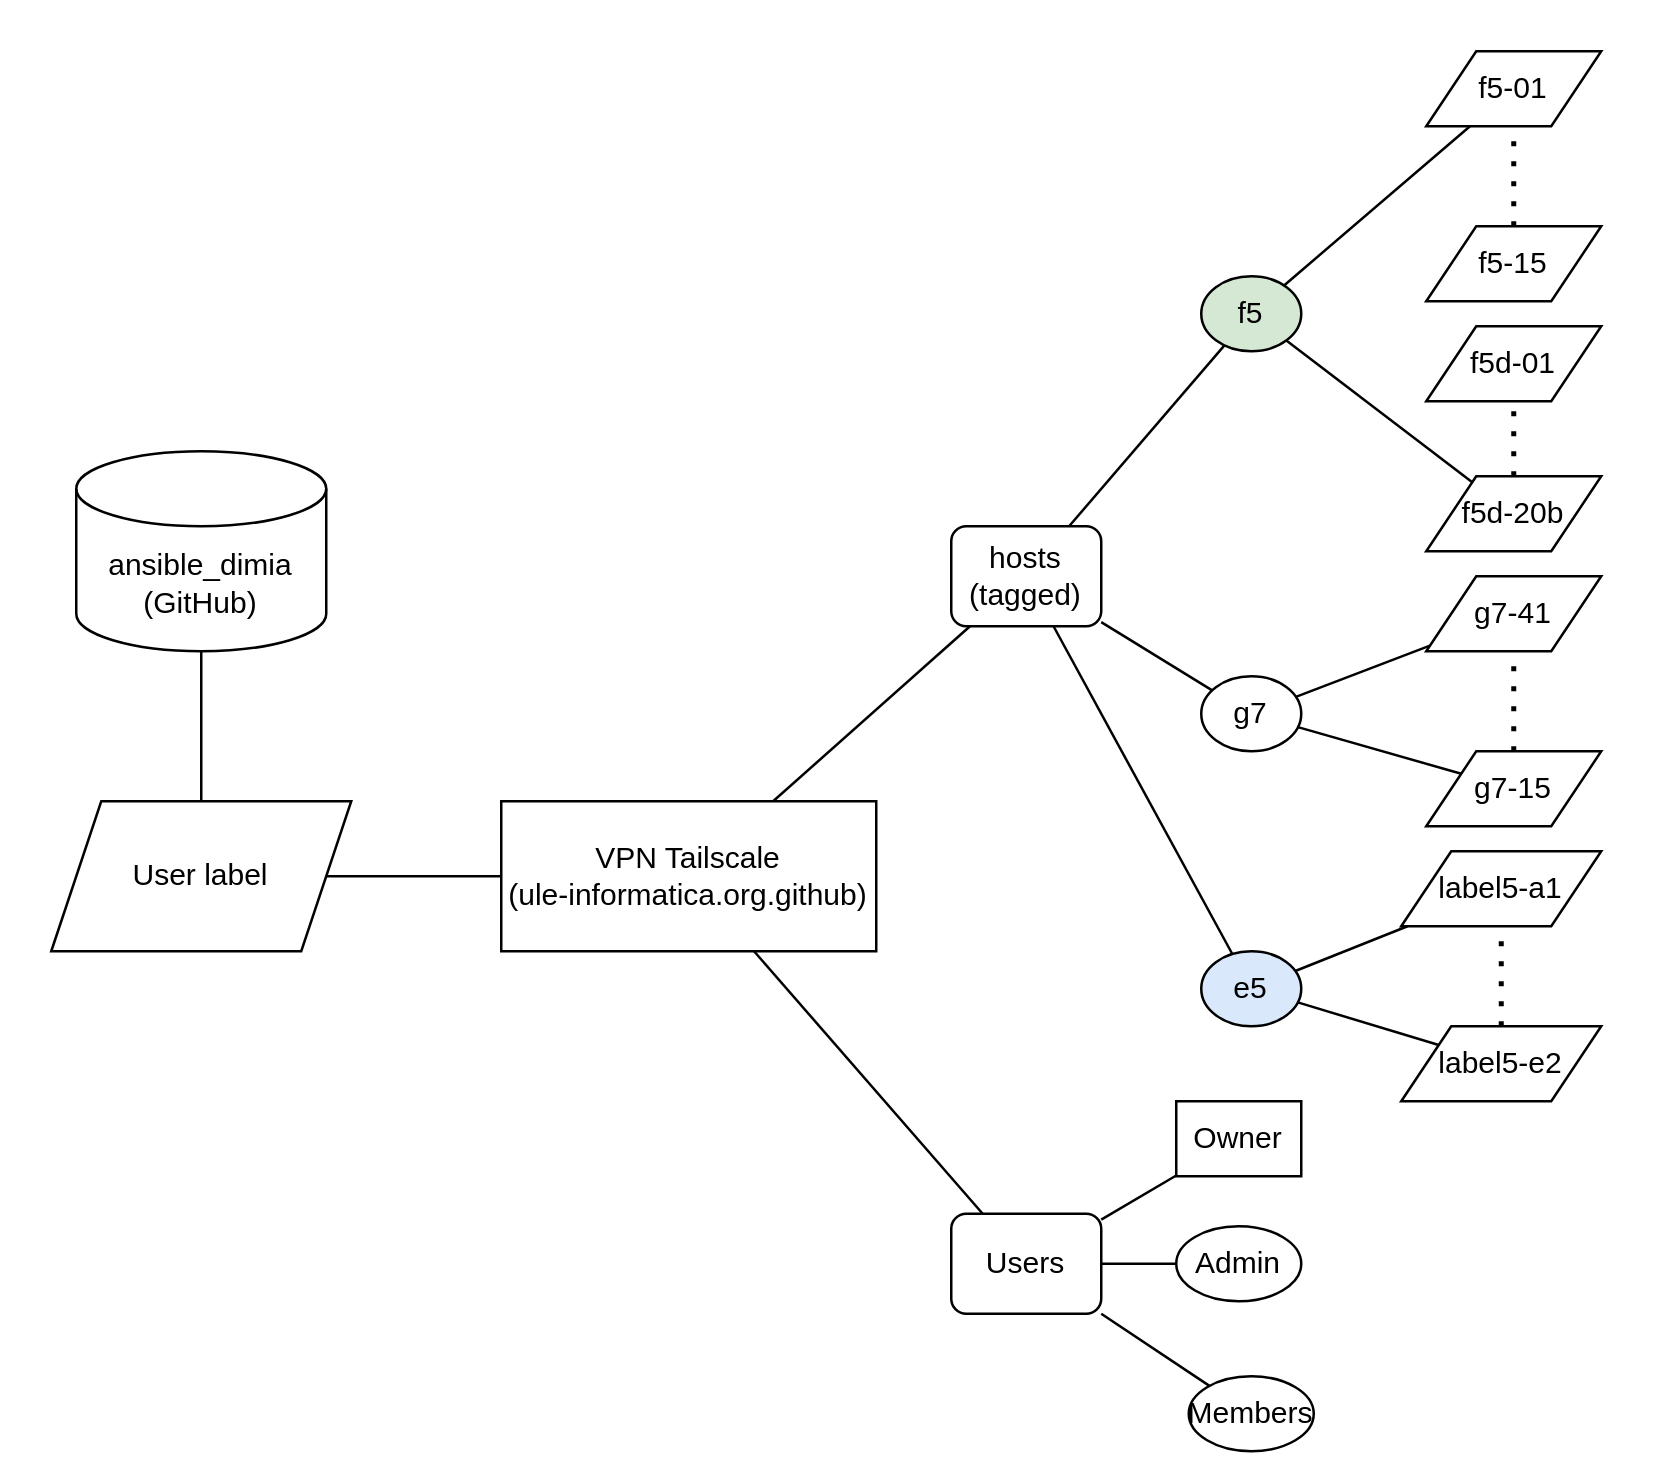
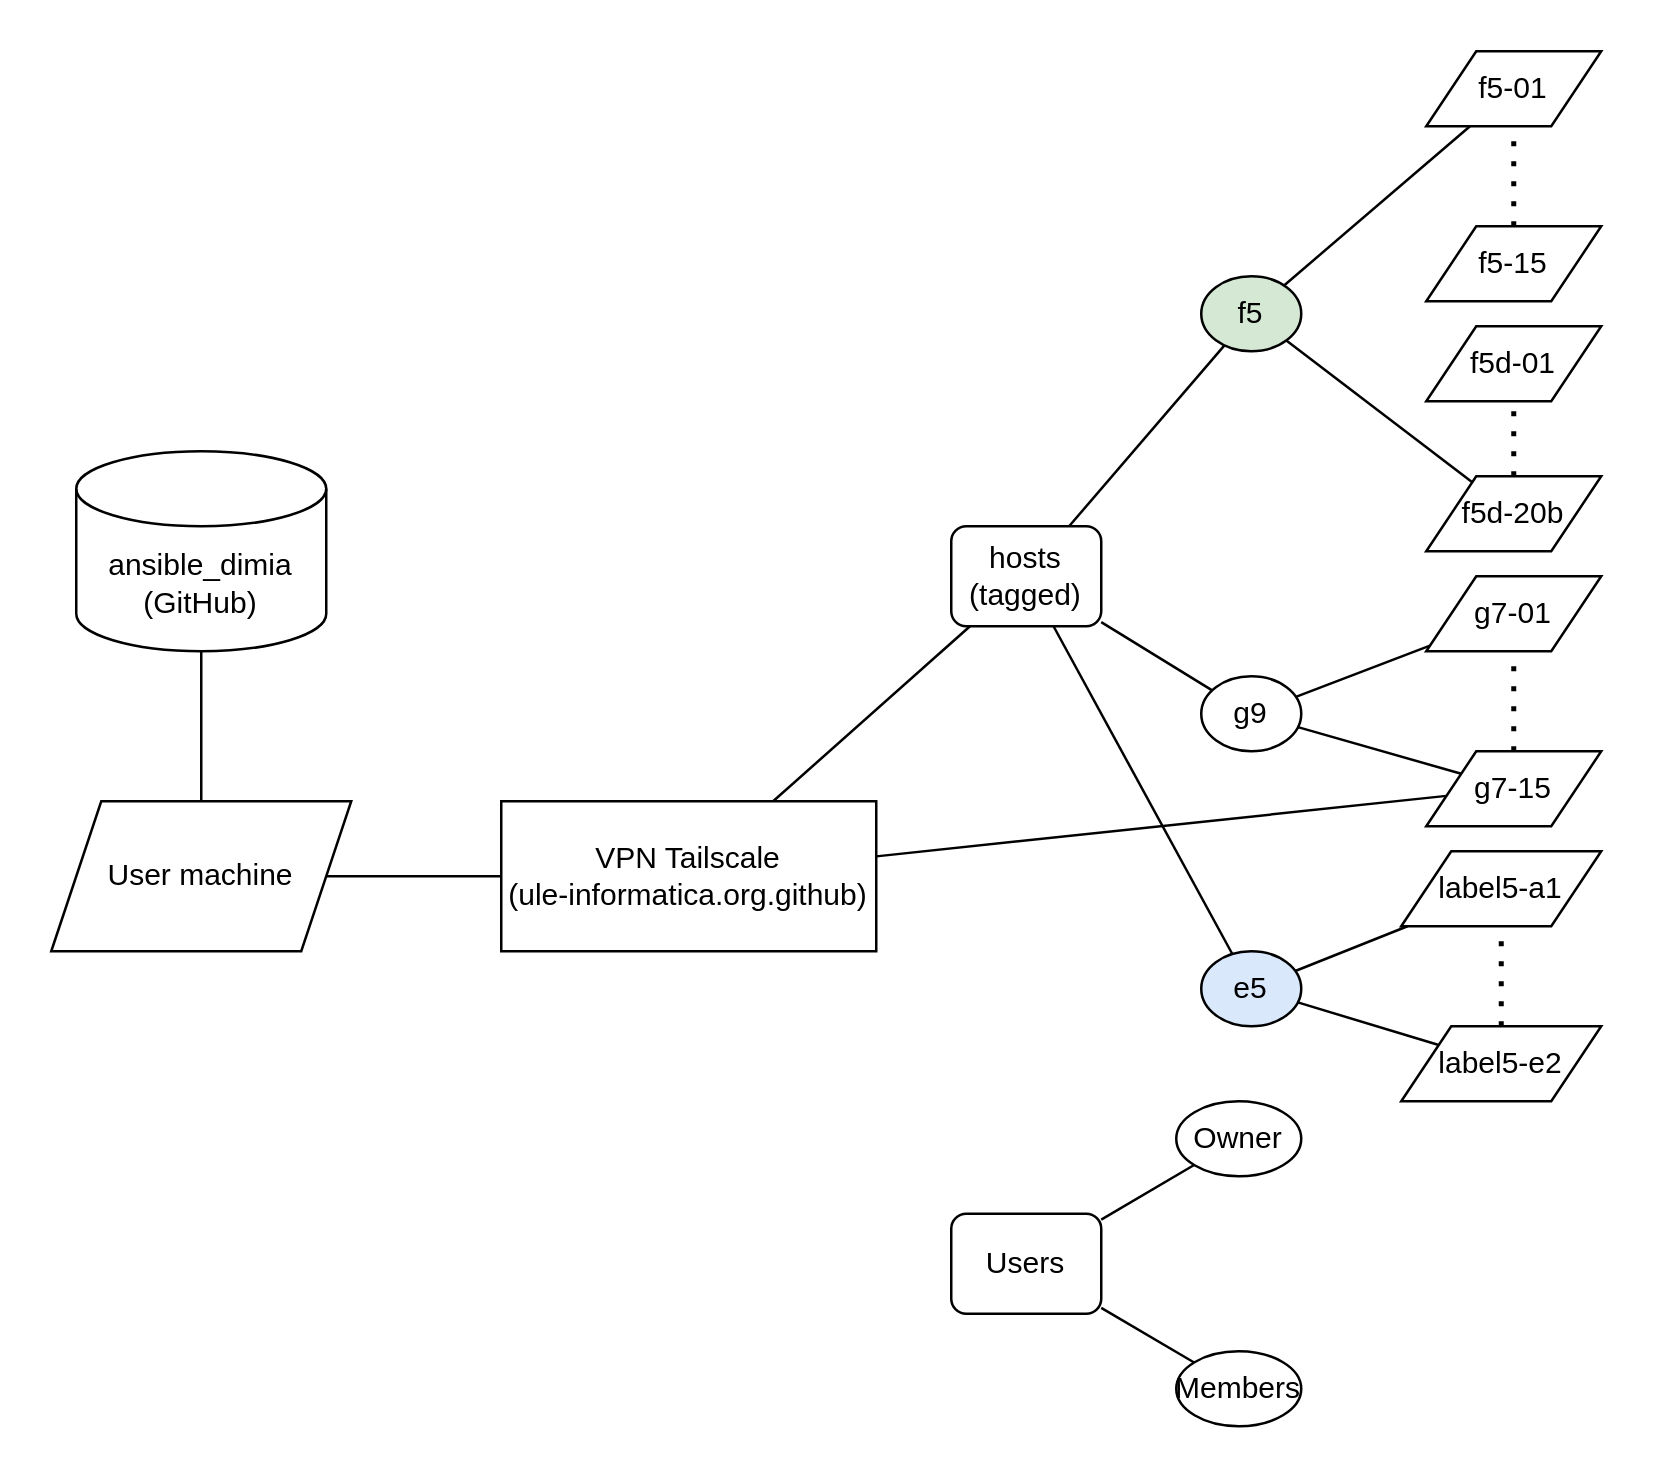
  <mxCell id="0" />
  <mxCell id="1" parent="0" />
  <mxCell id="2" value="VPN Tailscale&lt;div&gt;(ule-informatica.org.github)&lt;/div&gt;" style="rounded=0;whiteSpace=wrap;html=1;" vertex="1" parent="1"><mxGeometry x="200" y="320" width="150" height="60" as="geometry" /></mxCell>
  <mxCell id="3" value="f5" style="ellipse;whiteSpace=wrap;html=1;fillColor=#d5e8d4;" vertex="1" parent="1"><mxGeometry x="480" y="110" width="40" height="30" as="geometry" /></mxCell>
- <mxCell id="4" value="g7" style="ellipse;whiteSpace=wrap;html=1;" vertex="1" parent="1"><mxGeometry x="480" y="270" width="40" height="30" as="geometry" /></mxCell>
+ <mxCell id="4" value="g9" style="ellipse;whiteSpace=wrap;html=1;" vertex="1" parent="1"><mxGeometry x="480" y="270" width="40" height="30" as="geometry" /></mxCell>
  <mxCell id="5" value="f5-01" style="shape=parallelogram;perimeter=parallelogramPerimeter;whiteSpace=wrap;html=1;fixedSize=1;" vertex="1" parent="1"><mxGeometry x="570" y="20" width="70" height="30" as="geometry" /></mxCell>
  <mxCell id="6" value="f5-15" style="shape=parallelogram;perimeter=parallelogramPerimeter;whiteSpace=wrap;html=1;fixedSize=1;" vertex="1" parent="1"><mxGeometry x="570" y="90" width="70" height="30" as="geometry" /></mxCell>
  <mxCell id="7" value="f5d-01" style="shape=parallelogram;perimeter=parallelogramPerimeter;whiteSpace=wrap;html=1;fixedSize=1;" vertex="1" parent="1"><mxGeometry x="570" y="130" width="70" height="30" as="geometry" /></mxCell>
  <mxCell id="8" value="f5d-20b" style="shape=parallelogram;perimeter=parallelogramPerimeter;whiteSpace=wrap;html=1;fixedSize=1;" vertex="1" parent="1"><mxGeometry x="570" y="190" width="70" height="30" as="geometry" /></mxCell>
- <mxCell id="9" value="g7-41" style="shape=parallelogram;perimeter=parallelogramPerimeter;whiteSpace=wrap;html=1;fixedSize=1;" vertex="1" parent="1"><mxGeometry x="570" y="230" width="70" height="30" as="geometry" /></mxCell>
+ <mxCell id="9" value="g7-01" style="shape=parallelogram;perimeter=parallelogramPerimeter;whiteSpace=wrap;html=1;fixedSize=1;" vertex="1" parent="1"><mxGeometry x="570" y="230" width="70" height="30" as="geometry" /></mxCell>
  <mxCell id="10" value="g7-15" style="shape=parallelogram;perimeter=parallelogramPerimeter;whiteSpace=wrap;html=1;fixedSize=1;" vertex="1" parent="1"><mxGeometry x="570" y="300" width="70" height="30" as="geometry" /></mxCell>
  <mxCell id="11" value="e5" style="ellipse;whiteSpace=wrap;html=1;fillColor=#dae8fc;" vertex="1" parent="1"><mxGeometry x="480" y="380" width="40" height="30" as="geometry" /></mxCell>
  <mxCell id="12" value="label5-a1" style="shape=parallelogram;perimeter=parallelogramPerimeter;whiteSpace=wrap;html=1;fixedSize=1;" vertex="1" parent="1"><mxGeometry x="560" y="340" width="80" height="30" as="geometry" /></mxCell>
  <mxCell id="13" value="label5-e2" style="shape=parallelogram;perimeter=parallelogramPerimeter;whiteSpace=wrap;html=1;fixedSize=1;" vertex="1" parent="1"><mxGeometry x="560" y="410" width="80" height="30" as="geometry" /></mxCell>
  <mxCell id="14" value="" style="endArrow=none;dashed=1;html=1;dashPattern=1 3;strokeWidth=2;rounded=0;" edge="1" parent="1" source="6" target="5"><mxGeometry width="50" height="50" relative="1" as="geometry"><mxPoint x="600" y="80" as="sourcePoint" /><mxPoint x="200" y="250" as="targetPoint" /></mxGeometry></mxCell>
  <mxCell id="15" value="" style="endArrow=none;dashed=1;html=1;dashPattern=1 3;strokeWidth=2;rounded=0;" edge="1" parent="1" source="8" target="7"><mxGeometry width="50" height="50" relative="1" as="geometry"><mxPoint x="615" y="100" as="sourcePoint" /><mxPoint x="615" y="60" as="targetPoint" /></mxGeometry></mxCell>
  <mxCell id="16" value="" style="endArrow=none;dashed=1;html=1;dashPattern=1 3;strokeWidth=2;rounded=0;" edge="1" parent="1" source="10" target="9"><mxGeometry width="50" height="50" relative="1" as="geometry"><mxPoint x="615" y="200" as="sourcePoint" /><mxPoint x="615" y="170" as="targetPoint" /></mxGeometry></mxCell>
  <mxCell id="17" value="" style="endArrow=none;dashed=1;html=1;dashPattern=1 3;strokeWidth=2;rounded=0;" edge="1" parent="1" source="13" target="12"><mxGeometry width="50" height="50" relative="1" as="geometry"><mxPoint x="615" y="310" as="sourcePoint" /><mxPoint x="615" y="270" as="targetPoint" /></mxGeometry></mxCell>
  <mxCell id="18" value="" style="endArrow=none;html=1;rounded=0;" edge="1" parent="1" source="3" target="5"><mxGeometry width="50" height="50" relative="1" as="geometry"><mxPoint x="150" y="300" as="sourcePoint" /><mxPoint x="200" y="250" as="targetPoint" /></mxGeometry></mxCell>
  <mxCell id="19" value="" style="endArrow=none;html=1;rounded=0;" edge="1" parent="1" source="3" target="8"><mxGeometry width="50" height="50" relative="1" as="geometry"><mxPoint x="523" y="124" as="sourcePoint" /><mxPoint x="598" y="60" as="targetPoint" /></mxGeometry></mxCell>
  <mxCell id="20" value="" style="endArrow=none;html=1;rounded=0;" edge="1" parent="1" source="4" target="9"><mxGeometry width="50" height="50" relative="1" as="geometry"><mxPoint x="524" y="146" as="sourcePoint" /><mxPoint x="598" y="202" as="targetPoint" /></mxGeometry></mxCell>
  <mxCell id="21" value="" style="endArrow=none;html=1;rounded=0;" edge="1" parent="1" source="4" target="10"><mxGeometry width="50" height="50" relative="1" as="geometry"><mxPoint x="528" y="288" as="sourcePoint" /><mxPoint x="581" y="268" as="targetPoint" /></mxGeometry></mxCell>
  <mxCell id="22" value="" style="endArrow=none;html=1;rounded=0;" edge="1" parent="1" source="11" target="12"><mxGeometry width="50" height="50" relative="1" as="geometry"><mxPoint x="529" y="300" as="sourcePoint" /><mxPoint x="594" y="319" as="targetPoint" /></mxGeometry></mxCell>
  <mxCell id="23" value="" style="endArrow=none;html=1;rounded=0;" edge="1" parent="1" source="11" target="13"><mxGeometry width="50" height="50" relative="1" as="geometry"><mxPoint x="528" y="398" as="sourcePoint" /><mxPoint x="573" y="380" as="targetPoint" /></mxGeometry></mxCell>
  <mxCell id="24" value="ansible_dimia&lt;div&gt;(GitHub)&lt;/div&gt;" style="shape=cylinder3;whiteSpace=wrap;html=1;boundedLbl=1;backgroundOutline=1;size=15;" vertex="1" parent="1"><mxGeometry x="30" y="180" width="100" height="80" as="geometry" /></mxCell>
  <mxCell id="25" value="hosts&lt;div&gt;(tagged)&lt;/div&gt;" style="rounded=1;whiteSpace=wrap;html=1;" vertex="1" parent="1"><mxGeometry x="380" y="210" width="60" height="40" as="geometry" /></mxCell>
  <mxCell id="26" value="" style="endArrow=none;html=1;rounded=0;" edge="1" parent="1" source="25" target="2"><mxGeometry width="50" height="50" relative="1" as="geometry"><mxPoint x="150" y="300" as="sourcePoint" /><mxPoint x="200" y="250" as="targetPoint" /></mxGeometry></mxCell>
  <mxCell id="27" value="" style="endArrow=none;html=1;rounded=0;" edge="1" parent="1" source="3" target="25"><mxGeometry width="50" height="50" relative="1" as="geometry"><mxPoint x="150" y="300" as="sourcePoint" /><mxPoint x="200" y="250" as="targetPoint" /></mxGeometry></mxCell>
  <mxCell id="28" value="" style="endArrow=none;html=1;rounded=0;" edge="1" parent="1" source="4" target="25"><mxGeometry width="50" height="50" relative="1" as="geometry"><mxPoint x="499" y="148" as="sourcePoint" /><mxPoint x="437" y="220" as="targetPoint" /></mxGeometry></mxCell>
  <mxCell id="29" value="" style="endArrow=none;html=1;rounded=0;" edge="1" parent="1" source="11" target="25"><mxGeometry width="50" height="50" relative="1" as="geometry"><mxPoint x="494" y="286" as="sourcePoint" /><mxPoint x="450" y="258" as="targetPoint" /></mxGeometry></mxCell>
  <mxCell id="30" value="Users" style="rounded=1;whiteSpace=wrap;html=1;" vertex="1" parent="1"><mxGeometry x="380" y="485" width="60" height="40" as="geometry" /></mxCell>
- <mxCell id="31" value="" style="endArrow=none;html=1;rounded=0;" edge="1" parent="1" source="2" target="30"><mxGeometry width="50" height="50" relative="1" as="geometry"><mxPoint x="150" y="300" as="sourcePoint" /><mxPoint x="200" y="250" as="targetPoint" /></mxGeometry></mxCell>
- <mxCell id="32" value="Admin" style="ellipse;whiteSpace=wrap;html=1;" vertex="1" parent="1"><mxGeometry x="470" y="490" width="50" height="30" as="geometry" /></mxCell>
- <mxCell id="33" value="Owner" style="whiteSpace=wrap;html=1;rounded=0;" vertex="1" parent="1"><mxGeometry x="470" y="440" width="50" height="30" as="geometry" /></mxCell>
- <mxCell id="34" value="Members" style="ellipse;whiteSpace=wrap;html=1;" vertex="1" parent="1"><mxGeometry x="475" y="550" width="50" height="30" as="geometry" /></mxCell>
+ <mxCell id="31" value="" style="endArrow=none;html=1;rounded=0;" edge="1" parent="1" source="2" target="10"><mxGeometry width="50" height="50" relative="1" as="geometry"><mxPoint x="150" y="300" as="sourcePoint" /><mxPoint x="200" y="250" as="targetPoint" /></mxGeometry></mxCell>
+ <mxCell id="33" value="Owner" style="ellipse;whiteSpace=wrap;html=1;" vertex="1" parent="1"><mxGeometry x="470" y="440" width="50" height="30" as="geometry" /></mxCell>
+ <mxCell id="34" value="Members" style="ellipse;whiteSpace=wrap;html=1;" vertex="1" parent="1"><mxGeometry x="470" y="540" width="50" height="30" as="geometry" /></mxCell>
  <mxCell id="35" value="" style="endArrow=none;html=1;rounded=0;" edge="1" parent="1" source="30" target="33"><mxGeometry width="50" height="50" relative="1" as="geometry"><mxPoint x="150" y="300" as="sourcePoint" /><mxPoint x="200" y="250" as="targetPoint" /></mxGeometry></mxCell>
- <mxCell id="36" value="" style="endArrow=none;html=1;rounded=0;" edge="1" parent="1" source="30" target="32"><mxGeometry width="50" height="50" relative="1" as="geometry"><mxPoint x="450" y="501" as="sourcePoint" /><mxPoint x="485" y="484" as="targetPoint" /></mxGeometry></mxCell>
  <mxCell id="37" value="" style="endArrow=none;html=1;rounded=0;" edge="1" parent="1" source="30" target="34"><mxGeometry width="50" height="50" relative="1" as="geometry"><mxPoint x="450" y="515" as="sourcePoint" /><mxPoint x="480" y="515" as="targetPoint" /></mxGeometry></mxCell>
- <mxCell id="38" value="User label" style="shape=parallelogram;perimeter=parallelogramPerimeter;whiteSpace=wrap;html=1;fixedSize=1;" vertex="1" parent="1"><mxGeometry x="20" y="320" width="120" height="60" as="geometry" /></mxCell>
+ <mxCell id="38" value="User machine" style="shape=parallelogram;perimeter=parallelogramPerimeter;whiteSpace=wrap;html=1;fixedSize=1;" vertex="1" parent="1"><mxGeometry x="20" y="320" width="120" height="60" as="geometry" /></mxCell>
  <mxCell id="39" value="" style="endArrow=none;html=1;rounded=0;" edge="1" parent="1" source="38" target="2"><mxGeometry width="50" height="50" relative="1" as="geometry"><mxPoint x="140" y="360" as="sourcePoint" /><mxPoint x="190" y="310" as="targetPoint" /></mxGeometry></mxCell>
  <mxCell id="40" value="" style="endArrow=none;html=1;rounded=0;" edge="1" parent="1" source="38" target="24"><mxGeometry width="50" height="50" relative="1" as="geometry"><mxPoint x="140" y="360" as="sourcePoint" /><mxPoint x="190" y="310" as="targetPoint" /></mxGeometry></mxCell>
